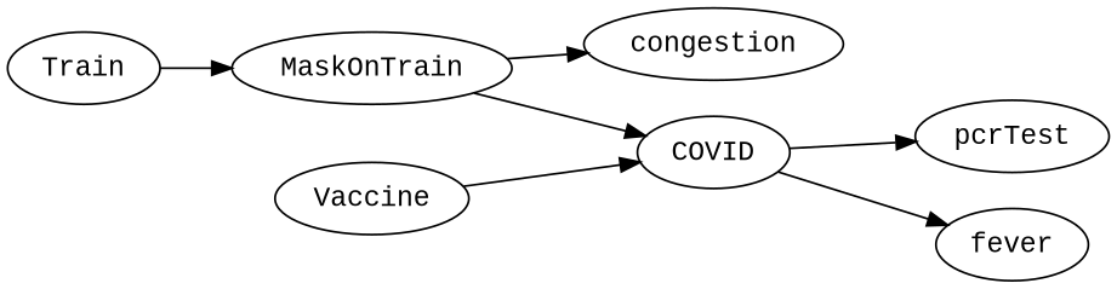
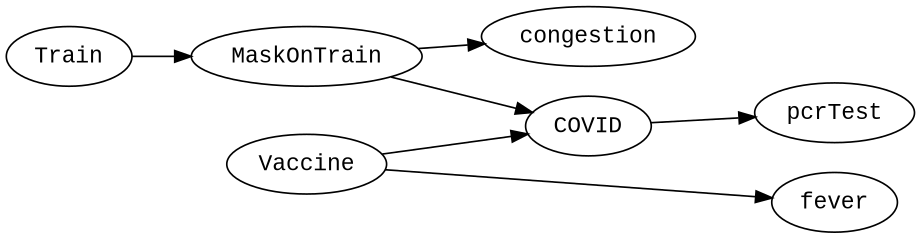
  digraph {
    fontname="Liberation Mono"
    rankdir=LR
    node [fontname="Liberation Mono"]
    edge [fontname="Liberation Mono"]
    Train
    MaskOnTrain
    COVID
    fever
    pcrTest
    congestion
    Vaccine
    Train -> MaskOnTrain
    MaskOnTrain -> COVID
    MaskOnTrain -> congestion
-   COVID -> fever
+   Vaccine -> fever
    COVID -> pcrTest
    Vaccine -> COVID
  }
